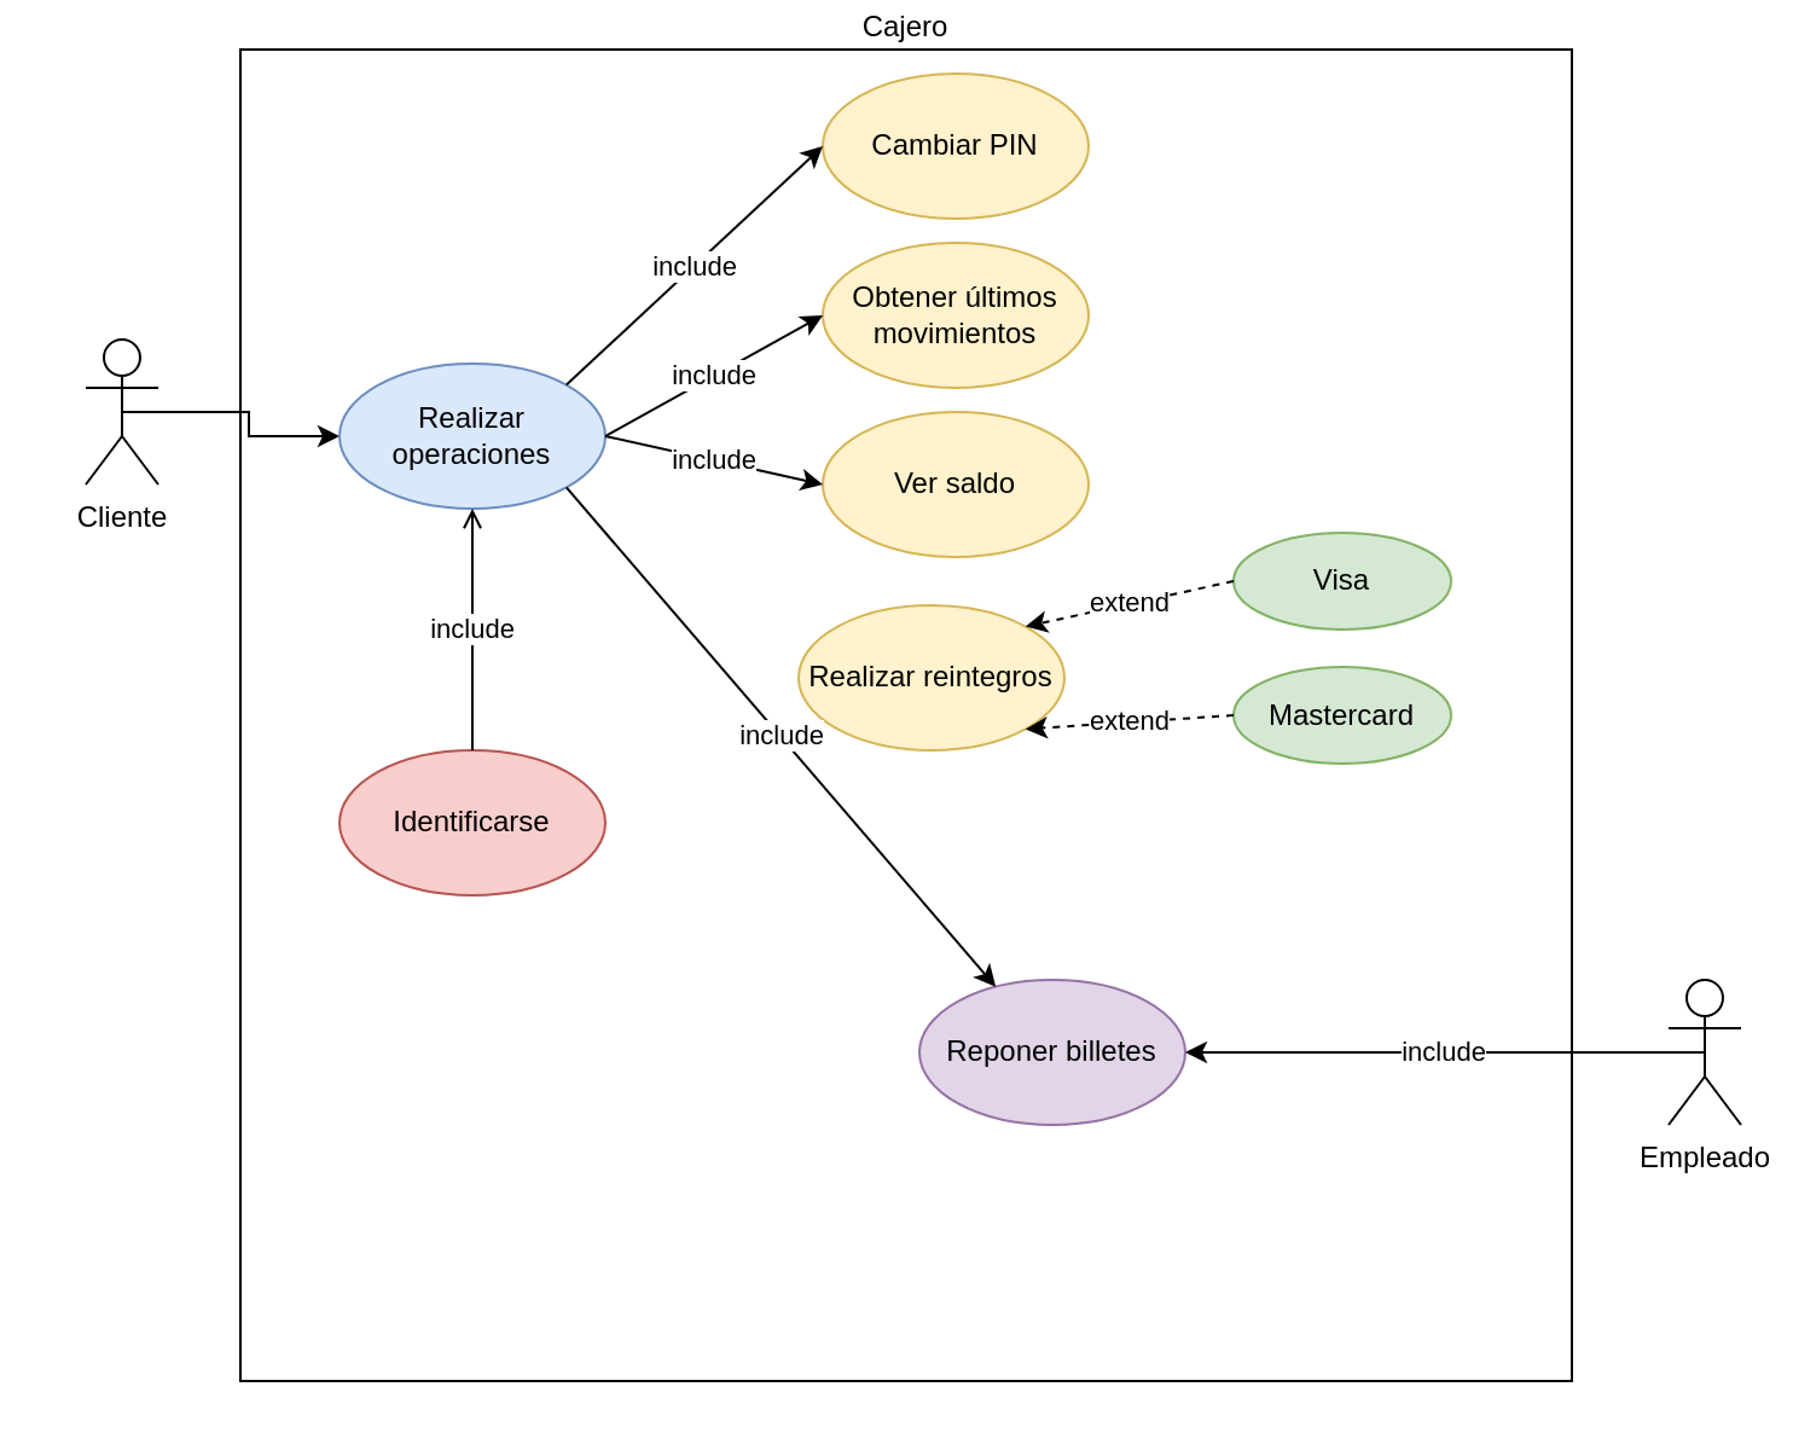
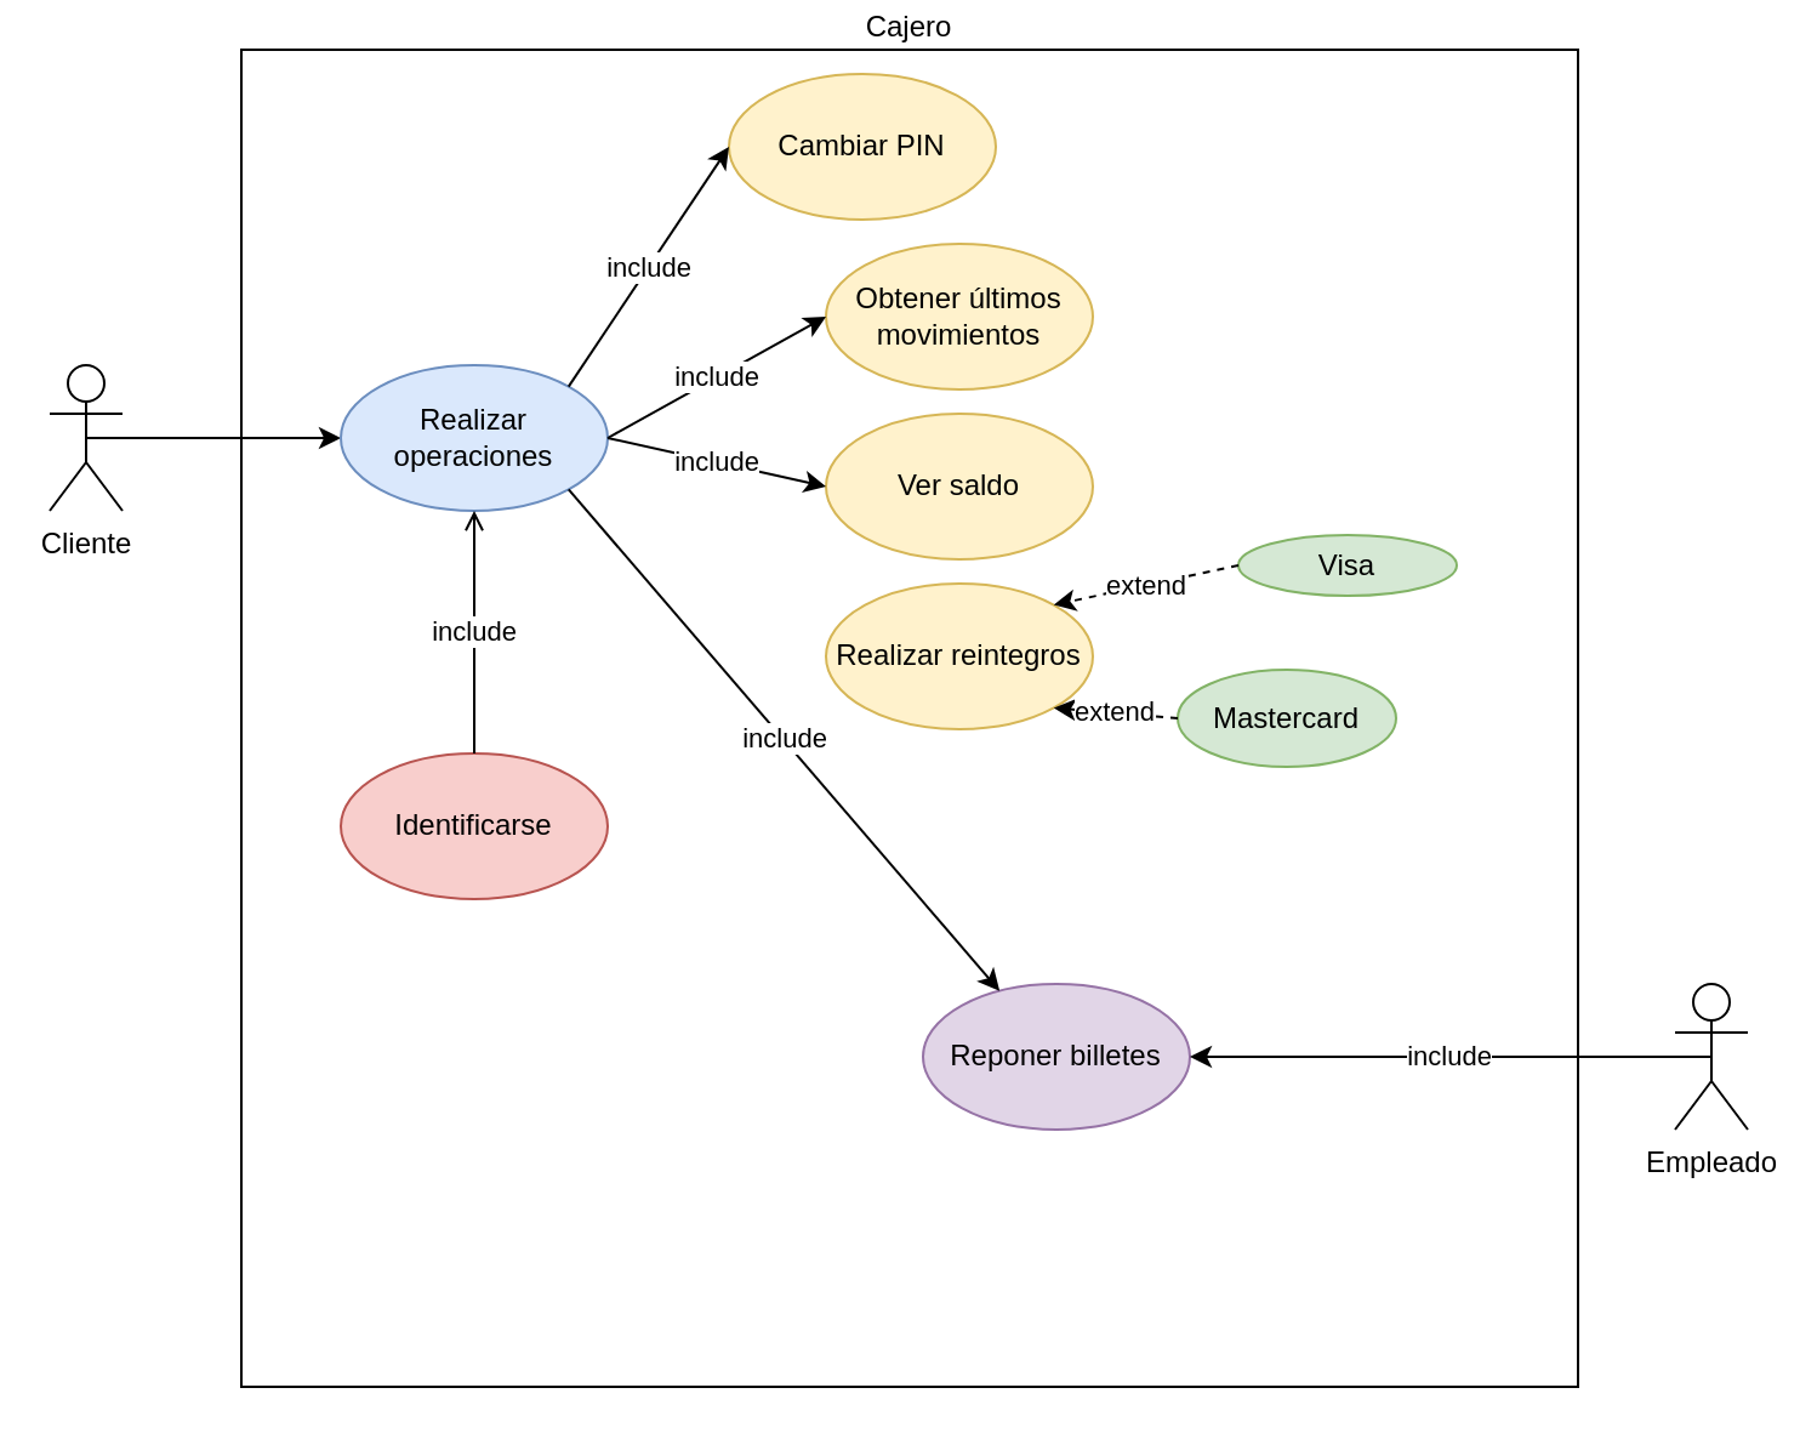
  <mxCell id="0" />
  <mxCell id="1" parent="0" />
  <mxCell id="2" value="&lt;div&gt;Cajero&lt;/div&gt;" style="whiteSpace=wrap;html=1;aspect=fixed;fillColor=none;labelPosition=center;verticalLabelPosition=top;align=center;verticalAlign=bottom;" vertex="1" parent="1"><mxGeometry x="99" y="20" width="551" height="551" as="geometry" /></mxCell>
  <mxCell id="3" style="edgeStyle=orthogonalEdgeStyle;rounded=0;orthogonalLoop=1;jettySize=auto;html=1;exitX=0.5;exitY=0.5;exitDx=0;exitDy=0;exitPerimeter=0;entryX=0;entryY=0.5;entryDx=0;entryDy=0;" edge="1" parent="1" source="4" target="6"><mxGeometry relative="1" as="geometry" /></mxCell>
- <mxCell id="4" value="&lt;div&gt;Cliente&lt;/div&gt;&lt;div&gt;&lt;br&gt;&lt;/div&gt;" style="shape=umlActor;verticalLabelPosition=bottom;verticalAlign=top;html=1;outlineConnect=0;fillColor=none;" vertex="1" parent="1"><mxGeometry x="35" y="140" width="30" height="60" as="geometry" /></mxCell>
+ <mxCell id="4" value="&lt;div&gt;Cliente&lt;/div&gt;&lt;div&gt;&lt;br&gt;&lt;/div&gt;" style="shape=umlActor;verticalLabelPosition=bottom;verticalAlign=top;html=1;outlineConnect=0;fillColor=none;" vertex="1" parent="1"><mxGeometry x="20" y="150" width="30" height="60" as="geometry" /></mxCell>
  <mxCell id="5" value="Empleado" style="shape=umlActor;verticalLabelPosition=bottom;verticalAlign=top;html=1;outlineConnect=0;fillColor=none;" vertex="1" parent="1"><mxGeometry x="690" y="405" width="30" height="60" as="geometry" /></mxCell>
  <mxCell id="6" value="Realizar operaciones" style="ellipse;whiteSpace=wrap;html=1;fillColor=#dae8fc;strokeColor=#6c8ebf;" vertex="1" parent="1"><mxGeometry x="140" y="150" width="110" height="60" as="geometry" /></mxCell>
  <mxCell id="7" value="Identificarse" style="ellipse;whiteSpace=wrap;html=1;fillColor=#f8cecc;strokeColor=#b85450;" vertex="1" parent="1"><mxGeometry x="140" y="310" width="110" height="60" as="geometry" /></mxCell>
- <mxCell id="8" value="Cambiar PIN" style="ellipse;whiteSpace=wrap;html=1;fillColor=#fff2cc;strokeColor=#d6b656;" vertex="1" parent="1"><mxGeometry x="340" y="30" width="110" height="60" as="geometry" /></mxCell>
+ <mxCell id="8" value="Cambiar PIN" style="ellipse;whiteSpace=wrap;html=1;fillColor=#fff2cc;strokeColor=#d6b656;" vertex="1" parent="1"><mxGeometry x="300" y="30" width="110" height="60" as="geometry" /></mxCell>
  <mxCell id="9" value="Obtener últimos movimientos" style="ellipse;whiteSpace=wrap;html=1;fillColor=#fff2cc;strokeColor=#d6b656;" vertex="1" parent="1"><mxGeometry x="340" y="100" width="110" height="60" as="geometry" /></mxCell>
  <mxCell id="10" value="Ver saldo" style="ellipse;whiteSpace=wrap;html=1;fillColor=#fff2cc;strokeColor=#d6b656;" vertex="1" parent="1"><mxGeometry x="340" y="170" width="110" height="60" as="geometry" /></mxCell>
- <mxCell id="11" value="Realizar reintegros" style="ellipse;whiteSpace=wrap;html=1;fillColor=#fff2cc;strokeColor=#d6b656;" vertex="1" parent="1"><mxGeometry x="330" y="250" width="110" height="60" as="geometry" /></mxCell>
+ <mxCell id="11" value="Realizar reintegros" style="ellipse;whiteSpace=wrap;html=1;fillColor=#fff2cc;strokeColor=#d6b656;" vertex="1" parent="1"><mxGeometry x="340" y="240" width="110" height="60" as="geometry" /></mxCell>
  <mxCell id="12" value="&lt;div&gt;Reponer billetes&lt;/div&gt;" style="ellipse;whiteSpace=wrap;html=1;fillColor=#e1d5e7;strokeColor=#9673a6;" vertex="1" parent="1"><mxGeometry x="380" y="405" width="110" height="60" as="geometry" /></mxCell>
  <mxCell id="13" value="include" style="endArrow=classic;html=1;rounded=0;exitX=0.5;exitY=0.5;exitDx=0;exitDy=0;exitPerimeter=0;entryX=1;entryY=0.5;entryDx=0;entryDy=0;" edge="1" parent="1" source="5" target="12"><mxGeometry width="50" height="50" relative="1" as="geometry"><mxPoint x="300" y="360" as="sourcePoint" /><mxPoint x="350" y="310" as="targetPoint" /></mxGeometry></mxCell>
  <mxCell id="14" value="include" style="endArrow=open;html=1;rounded=0;exitX=0.5;exitY=0;exitDx=0;exitDy=0;entryX=0.5;entryY=1;entryDx=0;entryDy=0;" edge="1" parent="1" source="7" target="6"><mxGeometry width="50" height="50" relative="1" as="geometry"><mxPoint x="715" y="445" as="sourcePoint" /><mxPoint x="500" y="445" as="targetPoint" /></mxGeometry></mxCell>
  <mxCell id="15" value="include" style="endArrow=classic;html=1;rounded=0;exitX=1;exitY=0;exitDx=0;exitDy=0;entryX=0;entryY=0.5;entryDx=0;entryDy=0;" edge="1" parent="1" source="6" target="8"><mxGeometry width="50" height="50" relative="1" as="geometry"><mxPoint x="205" y="320" as="sourcePoint" /><mxPoint x="205" y="220" as="targetPoint" /></mxGeometry></mxCell>
  <mxCell id="16" value="include" style="endArrow=classic;html=1;rounded=0;exitX=1;exitY=0.5;exitDx=0;exitDy=0;entryX=0;entryY=0.5;entryDx=0;entryDy=0;" edge="1" parent="1" source="6" target="9"><mxGeometry width="50" height="50" relative="1" as="geometry"><mxPoint x="244.026" y="168.861" as="sourcePoint" /><mxPoint x="350" y="70" as="targetPoint" /></mxGeometry></mxCell>
  <mxCell id="17" value="include" style="endArrow=classic;html=1;rounded=0;exitX=1;exitY=0.5;exitDx=0;exitDy=0;entryX=0;entryY=0.5;entryDx=0;entryDy=0;" edge="1" parent="1" source="6" target="10"><mxGeometry width="50" height="50" relative="1" as="geometry"><mxPoint x="260" y="190" as="sourcePoint" /><mxPoint x="350" y="140" as="targetPoint" /></mxGeometry></mxCell>
  <mxCell id="18" value="include" style="endArrow=classic;html=1;rounded=0;exitX=1;exitY=1;exitDx=0;exitDy=0;" edge="1" parent="1" source="6" target="12"><mxGeometry width="50" height="50" relative="1" as="geometry"><mxPoint x="260" y="190" as="sourcePoint" /><mxPoint x="350" y="210" as="targetPoint" /></mxGeometry></mxCell>
- <mxCell id="19" value="Visa" style="ellipse;whiteSpace=wrap;html=1;fillColor=#d5e8d4;strokeColor=#82b366;" vertex="1" parent="1"><mxGeometry x="510" y="220" width="90" height="40" as="geometry" /></mxCell>
- <mxCell id="20" value="Mastercard" style="ellipse;whiteSpace=wrap;html=1;fillColor=#d5e8d4;strokeColor=#82b366;" vertex="1" parent="1"><mxGeometry x="510" y="275.5" width="90" height="40" as="geometry" /></mxCell>
+ <mxCell id="19" value="Visa" style="ellipse;whiteSpace=wrap;html=1;fillColor=#d5e8d4;strokeColor=#82b366;" vertex="1" parent="1"><mxGeometry x="510" y="220" width="90" height="25" as="geometry" /></mxCell>
+ <mxCell id="20" value="Mastercard" style="ellipse;whiteSpace=wrap;html=1;fillColor=#d5e8d4;strokeColor=#82b366;" vertex="1" parent="1"><mxGeometry x="485" y="275.5" width="90" height="40" as="geometry" /></mxCell>
  <mxCell id="21" value="extend" style="endArrow=classic;html=1;rounded=0;exitX=0;exitY=0.5;exitDx=0;exitDy=0;entryX=1;entryY=0;entryDx=0;entryDy=0;dashed=1;" edge="1" parent="1" source="19" target="11"><mxGeometry width="50" height="50" relative="1" as="geometry"><mxPoint x="300" y="260" as="sourcePoint" /><mxPoint x="350" y="210" as="targetPoint" /></mxGeometry></mxCell>
  <mxCell id="22" value="extend" style="endArrow=classic;html=1;rounded=0;exitX=0;exitY=0.5;exitDx=0;exitDy=0;entryX=1;entryY=1;entryDx=0;entryDy=0;dashed=1;" edge="1" parent="1" source="20" target="11"><mxGeometry width="50" height="50" relative="1" as="geometry"><mxPoint x="520" y="250" as="sourcePoint" /><mxPoint x="460" y="280" as="targetPoint" /></mxGeometry></mxCell>
